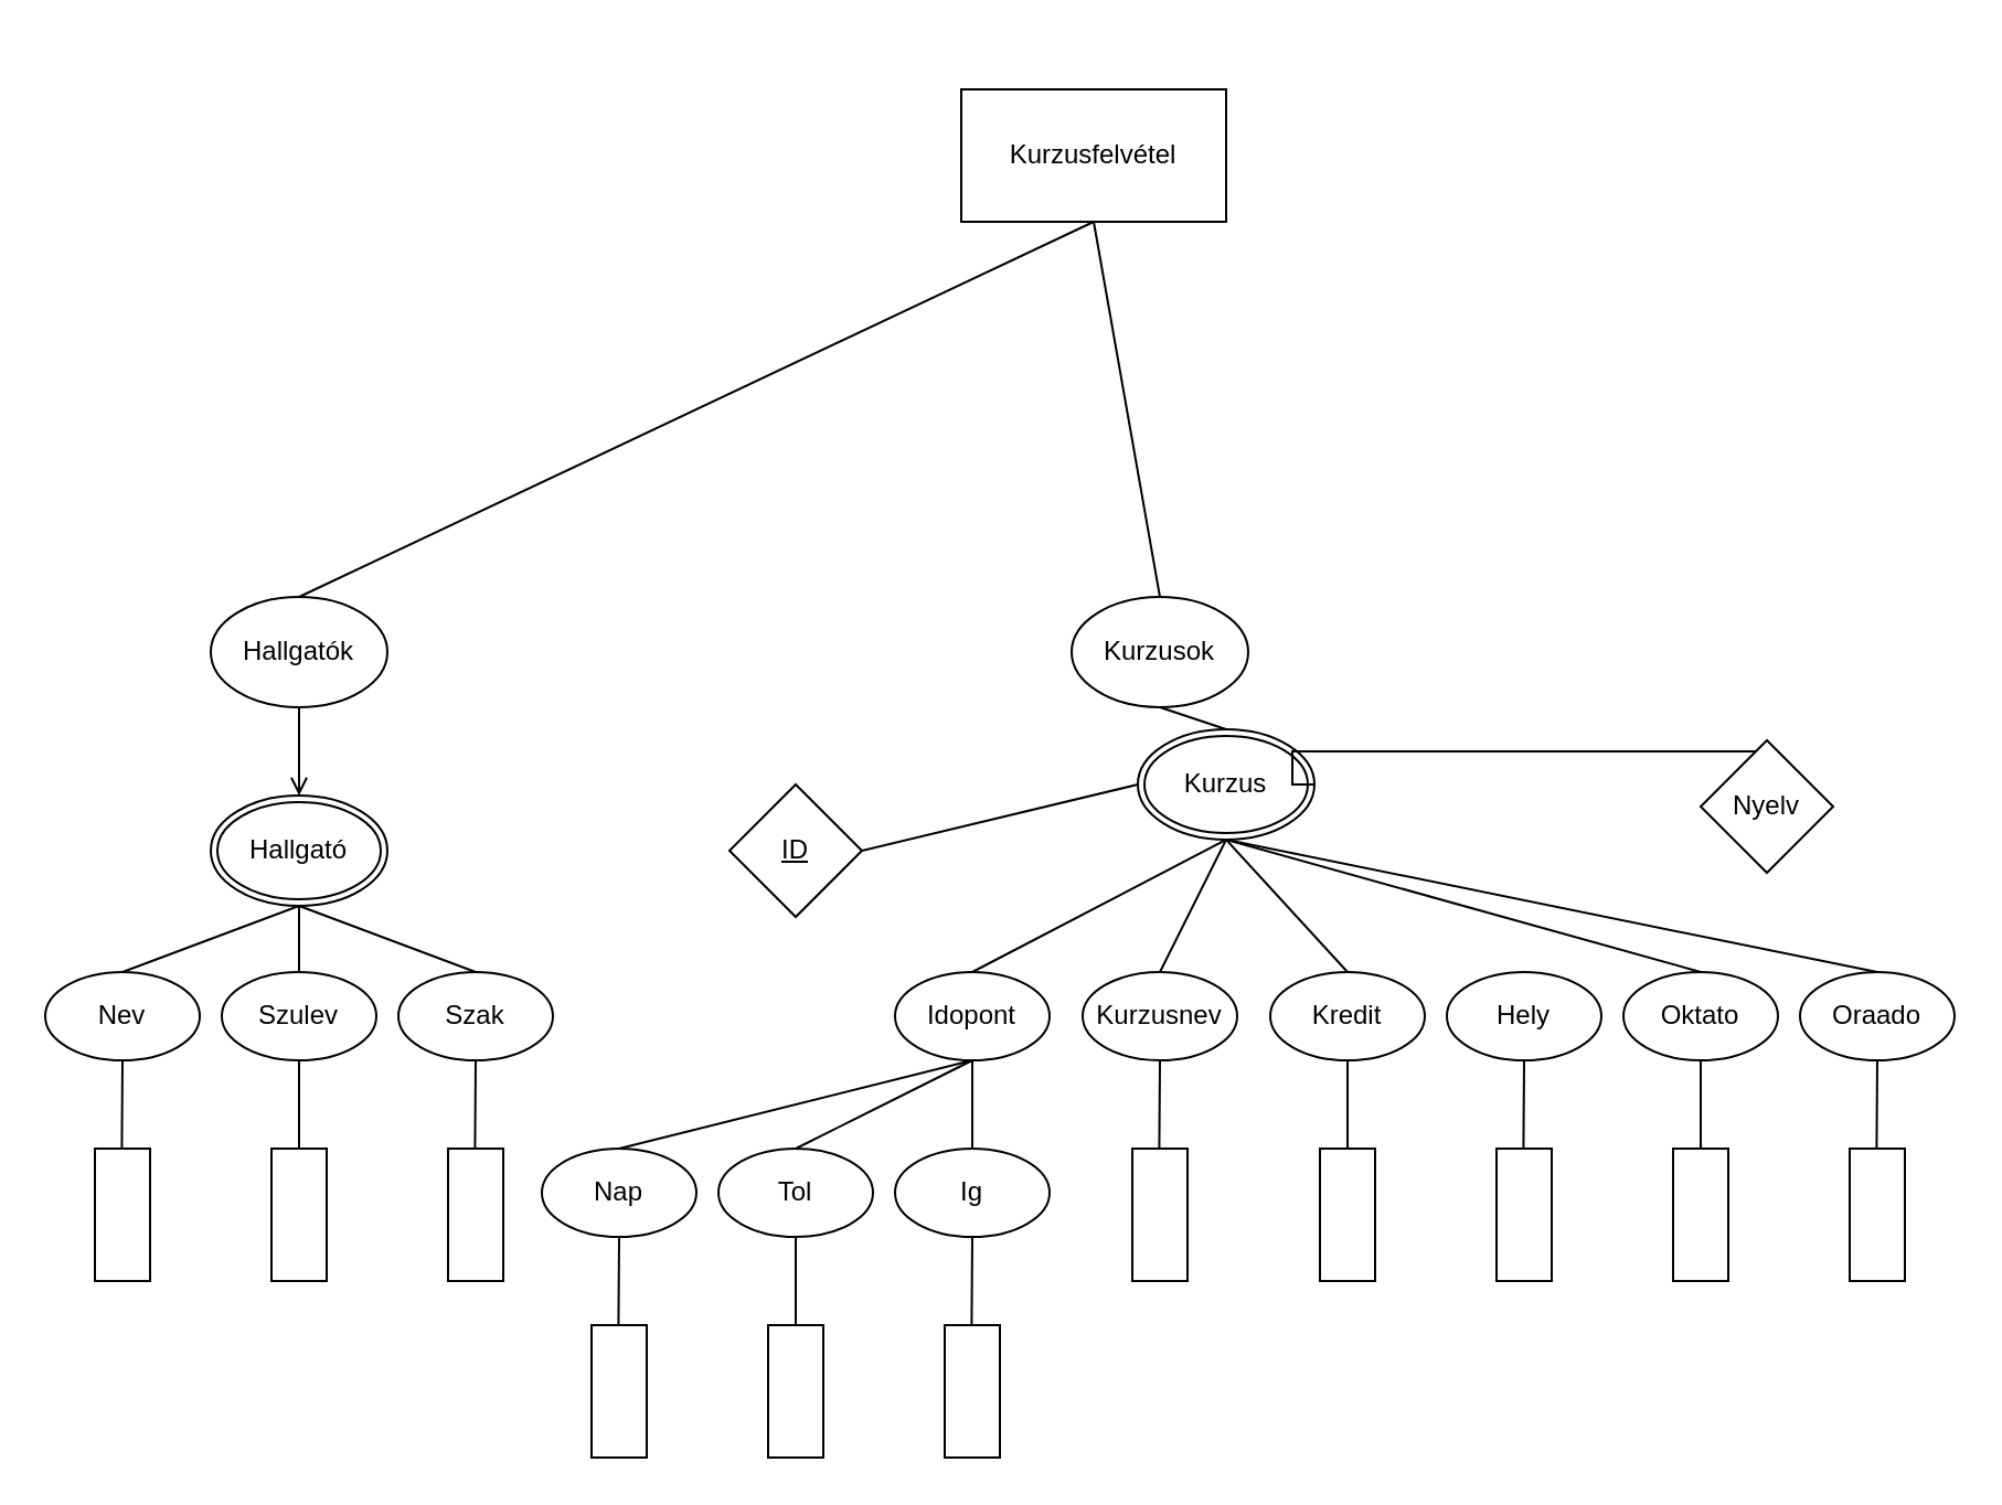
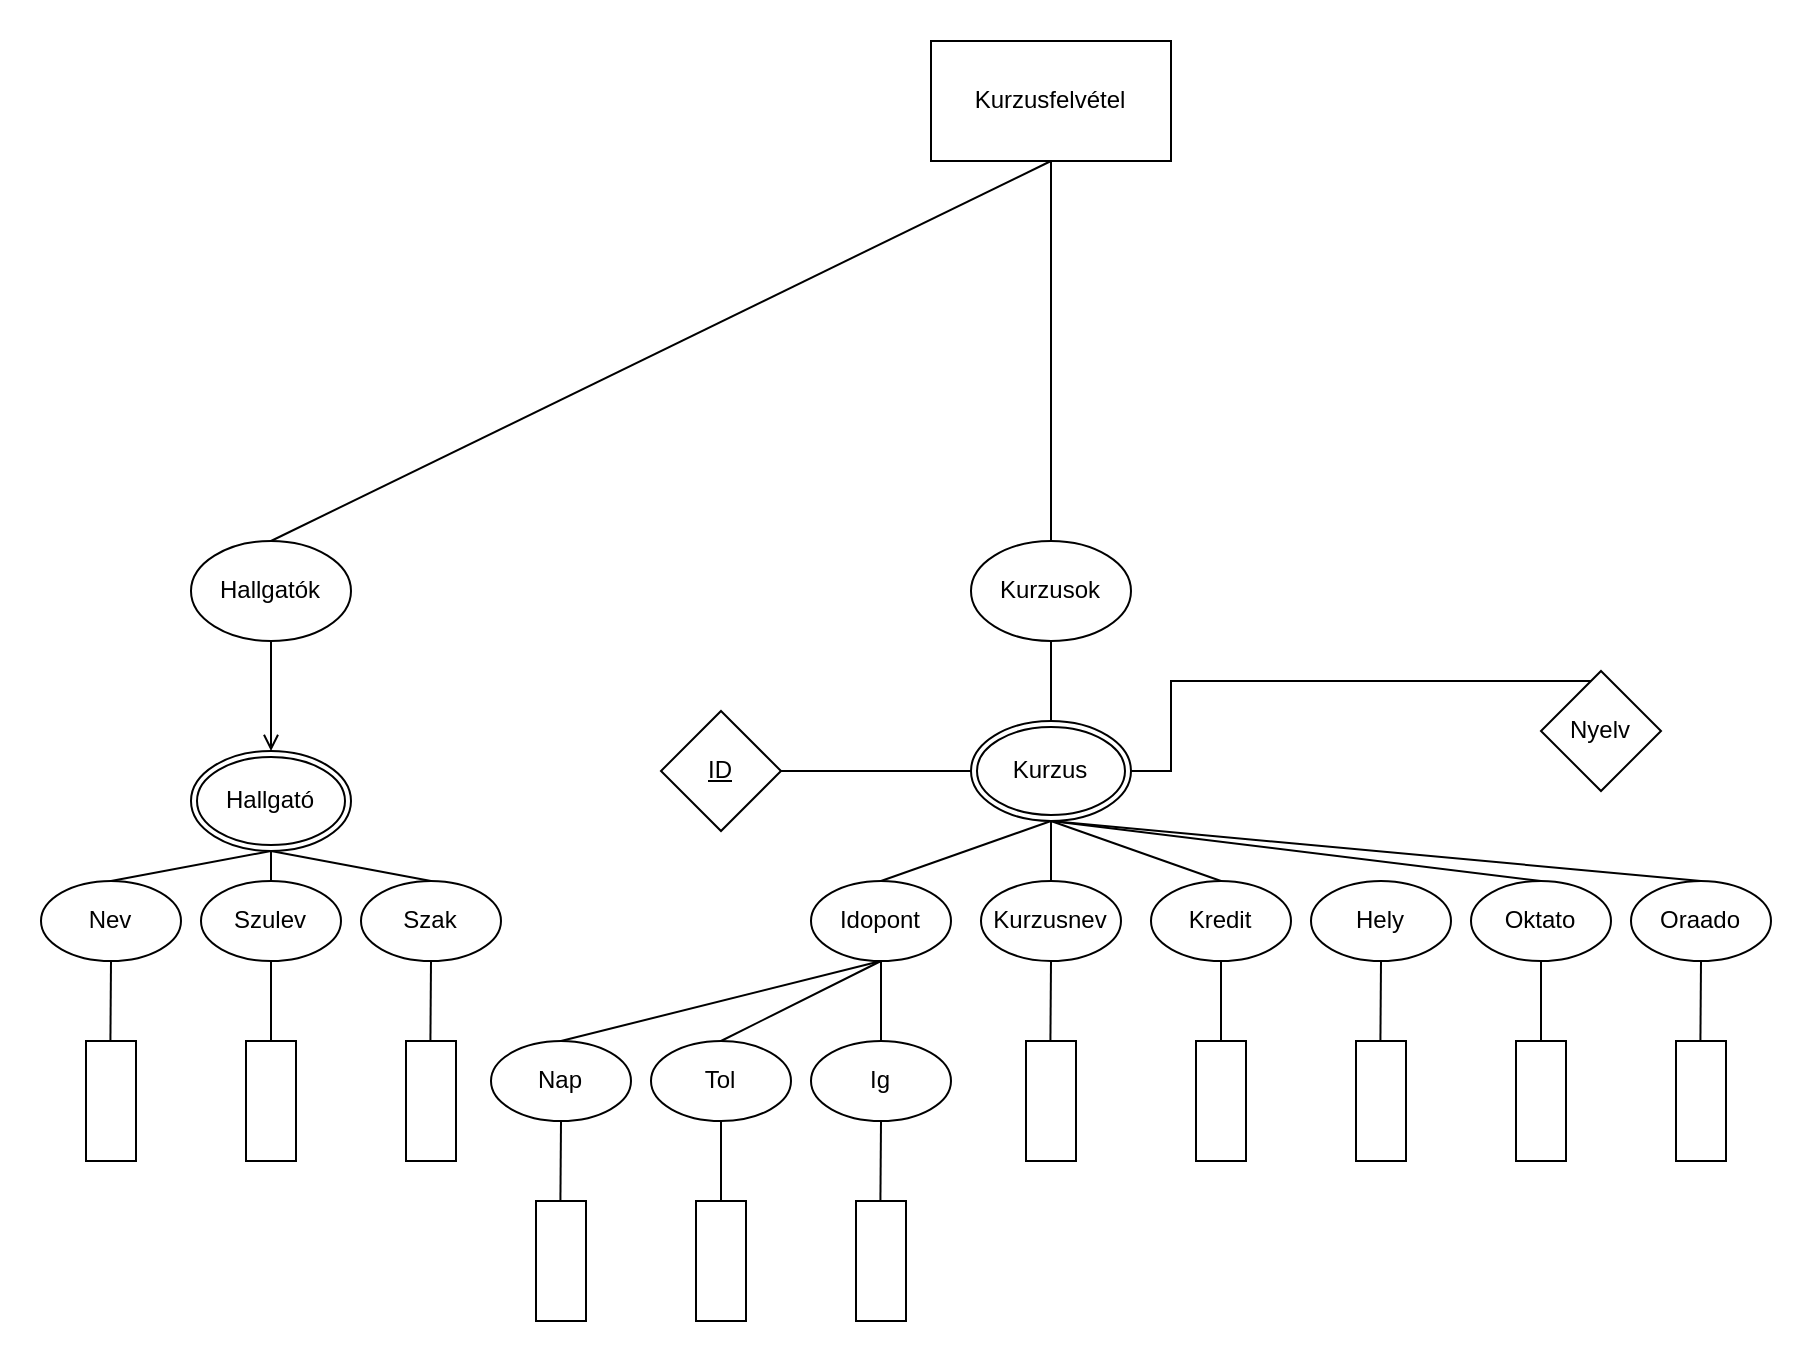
  <mxCell id="0" />
  <mxCell id="1" parent="0" />
- <mxCell id="2" value="Kurzusfelvétel" style="rounded=0;whiteSpace=wrap;html=1;" vertex="1" parent="1"><mxGeometry x="435" y="40" width="120" height="60" as="geometry" /></mxCell>
+ <mxCell id="2" value="Kurzusfelvétel" style="rounded=0;whiteSpace=wrap;html=1;" vertex="1" parent="1"><mxGeometry x="465" y="20" width="120" height="60" as="geometry" /></mxCell>
  <mxCell id="3" style="rounded=0;orthogonalLoop=1;jettySize=auto;html=1;exitX=0.5;exitY=0;exitDx=0;exitDy=0;entryX=0.5;entryY=1;entryDx=0;entryDy=0;endArrow=none;endFill=0;" edge="1" parent="1" source="4" target="2"><mxGeometry relative="1" as="geometry" /></mxCell>
  <mxCell id="4" value="Hallgatók" style="ellipse;whiteSpace=wrap;html=1;align=center;" vertex="1" parent="1"><mxGeometry x="95" y="270" width="80" height="50" as="geometry" /></mxCell>
- <mxCell id="5" value="Hallgató" style="ellipse;shape=doubleEllipse;margin=3;whiteSpace=wrap;html=1;align=center;" vertex="1" parent="1"><mxGeometry x="95" y="360" width="80" height="50" as="geometry" /></mxCell>
+ <mxCell id="5" value="Hallgató" style="ellipse;shape=doubleEllipse;margin=3;whiteSpace=wrap;html=1;align=center;" vertex="1" parent="1"><mxGeometry x="95" y="375" width="80" height="50" as="geometry" /></mxCell>
  <mxCell id="6" value="Kurzusok" style="ellipse;whiteSpace=wrap;html=1;align=center;" vertex="1" parent="1"><mxGeometry x="485" y="270" width="80" height="50" as="geometry" /></mxCell>
- <mxCell id="7" value="Kurzus" style="ellipse;shape=doubleEllipse;margin=3;whiteSpace=wrap;html=1;align=center;" vertex="1" parent="1"><mxGeometry x="515" y="330" width="80" height="50" as="geometry" /></mxCell>
+ <mxCell id="7" value="Kurzus" style="ellipse;shape=doubleEllipse;margin=3;whiteSpace=wrap;html=1;align=center;" vertex="1" parent="1"><mxGeometry x="485" y="360" width="80" height="50" as="geometry" /></mxCell>
  <mxCell id="8" style="rounded=0;orthogonalLoop=1;jettySize=auto;html=1;exitX=0.5;exitY=0;exitDx=0;exitDy=0;entryX=0.5;entryY=1;entryDx=0;entryDy=0;endArrow=none;endFill=0;" edge="1" parent="1" source="6" target="2"><mxGeometry relative="1" as="geometry"><mxPoint x="215" y="280" as="sourcePoint" /><mxPoint x="535" y="90" as="targetPoint" /></mxGeometry></mxCell>
  <mxCell id="9" style="rounded=0;orthogonalLoop=1;jettySize=auto;html=1;exitX=0.5;exitY=1;exitDx=0;exitDy=0;entryX=0.5;entryY=0;entryDx=0;entryDy=0;endArrow=none;endFill=0;" edge="1" parent="1" source="6" target="7"><mxGeometry relative="1" as="geometry"><mxPoint x="535" y="280" as="sourcePoint" /><mxPoint x="535" y="90" as="targetPoint" /></mxGeometry></mxCell>
  <mxCell id="10" style="rounded=0;orthogonalLoop=1;jettySize=auto;html=1;exitX=0.5;exitY=1;exitDx=0;exitDy=0;entryX=0.5;entryY=0;entryDx=0;entryDy=0;endArrow=open;endFill=0;" edge="1" parent="1" source="4" target="5"><mxGeometry relative="1" as="geometry"><mxPoint x="465" y="330" as="sourcePoint" /><mxPoint x="465" y="370" as="targetPoint" /></mxGeometry></mxCell>
  <mxCell id="11" value="Idopont" style="ellipse;whiteSpace=wrap;html=1;align=center;" vertex="1" parent="1"><mxGeometry x="405" y="440" width="70" height="40" as="geometry" /></mxCell>
  <mxCell id="12" value="Kurzusnev" style="ellipse;whiteSpace=wrap;html=1;align=center;" vertex="1" parent="1"><mxGeometry x="490" y="440" width="70" height="40" as="geometry" /></mxCell>
  <mxCell id="13" value="Kredit" style="ellipse;whiteSpace=wrap;html=1;align=center;" vertex="1" parent="1"><mxGeometry x="575" y="440" width="70" height="40" as="geometry" /></mxCell>
  <mxCell id="14" value="Hely" style="ellipse;whiteSpace=wrap;html=1;align=center;" vertex="1" parent="1"><mxGeometry x="655" y="440" width="70" height="40" as="geometry" /></mxCell>
  <mxCell id="15" value="Oktato" style="ellipse;whiteSpace=wrap;html=1;align=center;" vertex="1" parent="1"><mxGeometry x="735" y="440" width="70" height="40" as="geometry" /></mxCell>
  <mxCell id="16" value="Nap" style="ellipse;whiteSpace=wrap;html=1;align=center;" vertex="1" parent="1"><mxGeometry x="245" y="520" width="70" height="40" as="geometry" /></mxCell>
  <mxCell id="17" value="Tol" style="ellipse;whiteSpace=wrap;html=1;align=center;" vertex="1" parent="1"><mxGeometry x="325" y="520" width="70" height="40" as="geometry" /></mxCell>
  <mxCell id="18" value="Ig" style="ellipse;whiteSpace=wrap;html=1;align=center;" vertex="1" parent="1"><mxGeometry x="405" y="520" width="70" height="40" as="geometry" /></mxCell>
  <mxCell id="19" value="Oraado" style="ellipse;whiteSpace=wrap;html=1;align=center;" vertex="1" parent="1"><mxGeometry x="815" y="440" width="70" height="40" as="geometry" /></mxCell>
  <mxCell id="20" style="rounded=0;orthogonalLoop=1;jettySize=auto;html=1;exitX=0.5;exitY=1;exitDx=0;exitDy=0;entryX=0.5;entryY=0;entryDx=0;entryDy=0;endArrow=none;endFill=0;" edge="1" parent="1" source="7" target="12"><mxGeometry relative="1" as="geometry"><mxPoint x="535" y="330" as="sourcePoint" /><mxPoint x="535" y="370" as="targetPoint" /></mxGeometry></mxCell>
  <mxCell id="21" style="rounded=0;orthogonalLoop=1;jettySize=auto;html=1;exitX=0.5;exitY=1;exitDx=0;exitDy=0;entryX=0.5;entryY=0;entryDx=0;entryDy=0;endArrow=none;endFill=0;" edge="1" parent="1" source="11" target="18"><mxGeometry relative="1" as="geometry"><mxPoint x="535" y="420" as="sourcePoint" /><mxPoint x="535" y="450" as="targetPoint" /></mxGeometry></mxCell>
  <mxCell id="22" style="rounded=0;orthogonalLoop=1;jettySize=auto;html=1;exitX=0.5;exitY=1;exitDx=0;exitDy=0;entryX=0.5;entryY=0;entryDx=0;entryDy=0;endArrow=none;endFill=0;" edge="1" parent="1" source="7" target="11"><mxGeometry relative="1" as="geometry"><mxPoint x="545" y="430" as="sourcePoint" /><mxPoint x="545" y="460" as="targetPoint" /></mxGeometry></mxCell>
  <mxCell id="23" style="rounded=0;orthogonalLoop=1;jettySize=auto;html=1;exitX=0.5;exitY=1;exitDx=0;exitDy=0;entryX=0.5;entryY=0;entryDx=0;entryDy=0;endArrow=none;endFill=0;" edge="1" parent="1" source="7" target="13"><mxGeometry relative="1" as="geometry"><mxPoint x="555" y="440" as="sourcePoint" /><mxPoint x="555" y="470" as="targetPoint" /></mxGeometry></mxCell>
  <mxCell id="24" style="rounded=0;orthogonalLoop=1;jettySize=auto;html=1;exitX=0.5;exitY=0;exitDx=0;exitDy=0;entryX=0.5;entryY=1;entryDx=0;entryDy=0;endArrow=none;endFill=0;" edge="1" parent="1" source="15" target="7"><mxGeometry relative="1" as="geometry"><mxPoint x="575" y="460" as="sourcePoint" /><mxPoint x="575" y="490" as="targetPoint" /></mxGeometry></mxCell>
  <mxCell id="25" style="rounded=0;orthogonalLoop=1;jettySize=auto;html=1;exitX=0.5;exitY=0;exitDx=0;exitDy=0;entryX=0.5;entryY=1;entryDx=0;entryDy=0;endArrow=none;endFill=0;" edge="1" parent="1" source="19" target="7"><mxGeometry relative="1" as="geometry"><mxPoint x="585" y="470" as="sourcePoint" /><mxPoint x="585" y="500" as="targetPoint" /></mxGeometry></mxCell>
  <mxCell id="26" style="rounded=0;orthogonalLoop=1;jettySize=auto;html=1;exitX=0.5;exitY=0;exitDx=0;exitDy=0;entryX=0.5;entryY=1;entryDx=0;entryDy=0;endArrow=none;endFill=0;" edge="1" parent="1" source="16" target="11"><mxGeometry relative="1" as="geometry"><mxPoint x="450" y="490" as="sourcePoint" /><mxPoint x="450" y="530" as="targetPoint" /></mxGeometry></mxCell>
  <mxCell id="27" style="rounded=0;orthogonalLoop=1;jettySize=auto;html=1;exitX=0.5;exitY=0;exitDx=0;exitDy=0;entryX=0.5;entryY=1;entryDx=0;entryDy=0;endArrow=none;endFill=0;" edge="1" parent="1" source="17" target="11"><mxGeometry relative="1" as="geometry"><mxPoint x="460" y="500" as="sourcePoint" /><mxPoint x="460" y="540" as="targetPoint" /></mxGeometry></mxCell>
  <mxCell id="28" style="rounded=0;orthogonalLoop=1;jettySize=auto;html=1;exitX=0.5;exitY=1;exitDx=0;exitDy=0;entryX=0.5;entryY=0;entryDx=0;entryDy=0;endArrow=none;endFill=0;" edge="1" parent="1" source="16"><mxGeometry relative="1" as="geometry"><mxPoint x="279.71" y="560" as="sourcePoint" /><mxPoint x="279.71" y="600" as="targetPoint" /></mxGeometry></mxCell>
  <mxCell id="29" value="" style="rounded=0;whiteSpace=wrap;html=1;" vertex="1" parent="1"><mxGeometry x="267.5" y="600" width="25" height="60" as="geometry" /></mxCell>
  <mxCell id="30" style="rounded=0;orthogonalLoop=1;jettySize=auto;html=1;exitX=0.5;exitY=1;exitDx=0;exitDy=0;entryX=0.5;entryY=0;entryDx=0;entryDy=0;endArrow=none;endFill=0;" edge="1" parent="1" target="31"><mxGeometry relative="1" as="geometry"><mxPoint x="360" y="560" as="sourcePoint" /><mxPoint x="359.71" y="600" as="targetPoint" /></mxGeometry></mxCell>
  <mxCell id="31" value="" style="rounded=0;whiteSpace=wrap;html=1;" vertex="1" parent="1"><mxGeometry x="347.5" y="600" width="25" height="60" as="geometry" /></mxCell>
  <mxCell id="32" style="rounded=0;orthogonalLoop=1;jettySize=auto;html=1;exitX=0.5;exitY=1;exitDx=0;exitDy=0;entryX=0.5;entryY=0;entryDx=0;entryDy=0;endArrow=none;endFill=0;" edge="1" parent="1"><mxGeometry relative="1" as="geometry"><mxPoint x="440" y="560" as="sourcePoint" /><mxPoint x="439.71" y="600" as="targetPoint" /></mxGeometry></mxCell>
  <mxCell id="33" value="" style="rounded=0;whiteSpace=wrap;html=1;" vertex="1" parent="1"><mxGeometry x="427.5" y="600" width="25" height="60" as="geometry" /></mxCell>
  <mxCell id="34" style="rounded=0;orthogonalLoop=1;jettySize=auto;html=1;exitX=0.5;exitY=1;exitDx=0;exitDy=0;entryX=0.5;entryY=0;entryDx=0;entryDy=0;endArrow=none;endFill=0;" edge="1" parent="1"><mxGeometry relative="1" as="geometry"><mxPoint x="525" y="480" as="sourcePoint" /><mxPoint x="524.71" y="520" as="targetPoint" /></mxGeometry></mxCell>
  <mxCell id="35" value="" style="rounded=0;whiteSpace=wrap;html=1;" vertex="1" parent="1"><mxGeometry x="512.5" y="520" width="25" height="60" as="geometry" /></mxCell>
  <mxCell id="36" style="rounded=0;orthogonalLoop=1;jettySize=auto;html=1;exitX=0.5;exitY=1;exitDx=0;exitDy=0;entryX=0.5;entryY=0;entryDx=0;entryDy=0;endArrow=none;endFill=0;" edge="1" parent="1" target="37"><mxGeometry relative="1" as="geometry"><mxPoint x="610" y="480" as="sourcePoint" /><mxPoint x="609.71" y="520" as="targetPoint" /></mxGeometry></mxCell>
  <mxCell id="37" value="" style="rounded=0;whiteSpace=wrap;html=1;" vertex="1" parent="1"><mxGeometry x="597.5" y="520" width="25" height="60" as="geometry" /></mxCell>
  <mxCell id="38" style="rounded=0;orthogonalLoop=1;jettySize=auto;html=1;exitX=0.5;exitY=1;exitDx=0;exitDy=0;entryX=0.5;entryY=0;entryDx=0;entryDy=0;endArrow=none;endFill=0;" edge="1" parent="1"><mxGeometry relative="1" as="geometry"><mxPoint x="690" y="480" as="sourcePoint" /><mxPoint x="689.71" y="520" as="targetPoint" /></mxGeometry></mxCell>
  <mxCell id="39" value="" style="rounded=0;whiteSpace=wrap;html=1;" vertex="1" parent="1"><mxGeometry x="677.5" y="520" width="25" height="60" as="geometry" /></mxCell>
  <mxCell id="40" style="rounded=0;orthogonalLoop=1;jettySize=auto;html=1;exitX=0.5;exitY=1;exitDx=0;exitDy=0;entryX=0.5;entryY=0;entryDx=0;entryDy=0;endArrow=none;endFill=0;" edge="1" parent="1" target="41"><mxGeometry relative="1" as="geometry"><mxPoint x="770" y="480" as="sourcePoint" /><mxPoint x="769.71" y="520" as="targetPoint" /></mxGeometry></mxCell>
  <mxCell id="41" value="" style="rounded=0;whiteSpace=wrap;html=1;" vertex="1" parent="1"><mxGeometry x="757.5" y="520" width="25" height="60" as="geometry" /></mxCell>
  <mxCell id="42" style="rounded=0;orthogonalLoop=1;jettySize=auto;html=1;exitX=0.5;exitY=1;exitDx=0;exitDy=0;entryX=0.5;entryY=0;entryDx=0;entryDy=0;endArrow=none;endFill=0;" edge="1" parent="1"><mxGeometry relative="1" as="geometry"><mxPoint x="850" y="480" as="sourcePoint" /><mxPoint x="849.71" y="520" as="targetPoint" /></mxGeometry></mxCell>
  <mxCell id="43" value="" style="rounded=0;whiteSpace=wrap;html=1;" vertex="1" parent="1"><mxGeometry x="837.5" y="520" width="25" height="60" as="geometry" /></mxCell>
  <mxCell id="44" value="Nev" style="ellipse;whiteSpace=wrap;html=1;align=center;" vertex="1" parent="1"><mxGeometry x="20" y="440" width="70" height="40" as="geometry" /></mxCell>
  <mxCell id="45" value="Szulev" style="ellipse;whiteSpace=wrap;html=1;align=center;" vertex="1" parent="1"><mxGeometry x="100" y="440" width="70" height="40" as="geometry" /></mxCell>
  <mxCell id="46" value="Szak" style="ellipse;whiteSpace=wrap;html=1;align=center;" vertex="1" parent="1"><mxGeometry x="180" y="440" width="70" height="40" as="geometry" /></mxCell>
  <mxCell id="47" style="rounded=0;orthogonalLoop=1;jettySize=auto;html=1;exitX=0.5;exitY=1;exitDx=0;exitDy=0;entryX=0.5;entryY=0;entryDx=0;entryDy=0;endArrow=none;endFill=0;" edge="1" parent="1" target="46" source="5"><mxGeometry relative="1" as="geometry"><mxPoint x="215" y="400" as="sourcePoint" /><mxPoint x="310" y="370" as="targetPoint" /></mxGeometry></mxCell>
  <mxCell id="48" style="rounded=0;orthogonalLoop=1;jettySize=auto;html=1;exitX=0.5;exitY=0;exitDx=0;exitDy=0;entryX=0.5;entryY=1;entryDx=0;entryDy=0;endArrow=none;endFill=0;" edge="1" parent="1" source="44" target="5"><mxGeometry relative="1" as="geometry"><mxPoint x="225" y="410" as="sourcePoint" /><mxPoint x="215" y="400" as="targetPoint" /></mxGeometry></mxCell>
  <mxCell id="49" style="rounded=0;orthogonalLoop=1;jettySize=auto;html=1;exitX=0.5;exitY=0;exitDx=0;exitDy=0;entryX=0.5;entryY=1;entryDx=0;entryDy=0;endArrow=none;endFill=0;" edge="1" parent="1" source="45" target="5"><mxGeometry relative="1" as="geometry"><mxPoint x="235" y="420" as="sourcePoint" /><mxPoint x="215" y="400" as="targetPoint" /></mxGeometry></mxCell>
  <mxCell id="50" style="rounded=0;orthogonalLoop=1;jettySize=auto;html=1;exitX=0.5;exitY=1;exitDx=0;exitDy=0;entryX=0.5;entryY=0;entryDx=0;entryDy=0;endArrow=none;endFill=0;" edge="1" parent="1" source="44"><mxGeometry relative="1" as="geometry"><mxPoint x="54.71" y="480" as="sourcePoint" /><mxPoint x="54.71" y="520" as="targetPoint" /></mxGeometry></mxCell>
  <mxCell id="51" value="" style="rounded=0;whiteSpace=wrap;html=1;" vertex="1" parent="1"><mxGeometry x="42.5" y="520" width="25" height="60" as="geometry" /></mxCell>
  <mxCell id="52" style="rounded=0;orthogonalLoop=1;jettySize=auto;html=1;exitX=0.5;exitY=1;exitDx=0;exitDy=0;entryX=0.5;entryY=0;entryDx=0;entryDy=0;endArrow=none;endFill=0;" edge="1" parent="1" target="53"><mxGeometry relative="1" as="geometry"><mxPoint x="135" y="480" as="sourcePoint" /><mxPoint x="134.71" y="520" as="targetPoint" /></mxGeometry></mxCell>
  <mxCell id="53" value="" style="rounded=0;whiteSpace=wrap;html=1;" vertex="1" parent="1"><mxGeometry x="122.5" y="520" width="25" height="60" as="geometry" /></mxCell>
  <mxCell id="54" style="rounded=0;orthogonalLoop=1;jettySize=auto;html=1;exitX=0.5;exitY=1;exitDx=0;exitDy=0;entryX=0.5;entryY=0;entryDx=0;entryDy=0;endArrow=none;endFill=0;" edge="1" parent="1"><mxGeometry relative="1" as="geometry"><mxPoint x="215" y="480" as="sourcePoint" /><mxPoint x="214.71" y="520" as="targetPoint" /></mxGeometry></mxCell>
  <mxCell id="55" value="" style="rounded=0;whiteSpace=wrap;html=1;" vertex="1" parent="1"><mxGeometry x="202.5" y="520" width="25" height="60" as="geometry" /></mxCell>
  <mxCell id="56" value="ID" style="rhombus;whiteSpace=wrap;html=1;fontStyle=4" vertex="1" parent="1"><mxGeometry x="330" y="355" width="60" height="60" as="geometry" /></mxCell>
  <mxCell id="57" style="rounded=0;orthogonalLoop=1;jettySize=auto;html=1;exitX=1;exitY=0.5;exitDx=0;exitDy=0;entryX=0;entryY=0.5;entryDx=0;entryDy=0;endArrow=none;endFill=0;" edge="1" parent="1" source="56" target="7"><mxGeometry relative="1" as="geometry"><mxPoint x="535" y="420" as="sourcePoint" /><mxPoint x="485" y="385" as="targetPoint" /></mxGeometry></mxCell>
  <mxCell id="58" style="edgeStyle=orthogonalEdgeStyle;rounded=0;orthogonalLoop=1;jettySize=auto;html=1;entryX=1;entryY=0.5;entryDx=0;entryDy=0;endArrow=none;endFill=0;" edge="1" parent="1" source="59" target="7"><mxGeometry relative="1" as="geometry"><Array as="points"><mxPoint x="775" y="340" /><mxPoint x="585" y="340" /><mxPoint x="585" y="385" /></Array></mxGeometry></mxCell>
  <mxCell id="59" value="Nyelv" style="rhombus;whiteSpace=wrap;html=1;" vertex="1" parent="1"><mxGeometry x="770" y="335" width="60" height="60" as="geometry" /></mxCell>
